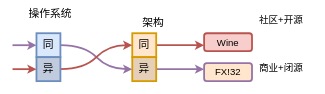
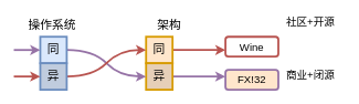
  <mxCell id="0" />
  <mxCell id="1" parent="0" />
  <mxCell id="2" value="" style="endArrow=classic;html=1;strokeWidth=3;fillColor=#f8cecc;strokeColor=#b85450;" parent="1" source="5" edge="1"><mxGeometry width="50" height="50" relative="1" as="geometry"><mxPoint x="180" y="85" as="sourcePoint" /><mxPoint x="340" y="75" as="targetPoint" /></mxGeometry></mxCell>
  <mxCell id="3" value="" style="endArrow=classic;html=1;strokeWidth=3;fillColor=#e1d5e7;strokeColor=#9673a6;" parent="1" source="7" edge="1"><mxGeometry width="50" height="50" relative="1" as="geometry"><mxPoint x="260" y="113" as="sourcePoint" /><mxPoint x="340" y="115" as="targetPoint" /></mxGeometry></mxCell>
- <mxCell id="4" value="&lt;font style=&quot;font-size: 18px&quot;&gt;操作系统&lt;/font&gt;" style="text;html=1;resizable=0;points=[];autosize=1;align=left;verticalAlign=top;spacingTop=-4;" parent="1" vertex="1"><mxGeometry x="45" y="10" width="90" height="20" as="geometry" /></mxCell>
+ <mxCell id="4" value="&lt;font style=&quot;font-size: 18px&quot;&gt;操作系统&lt;/font&gt;" style="text;html=1;resizable=0;points=[];autosize=1;align=left;verticalAlign=top;spacingTop=-4;" parent="1" vertex="1"><mxGeometry x="40" y="25" width="90" height="20" as="geometry" /></mxCell>
  <mxCell id="5" value="&lt;font style=&quot;font-size: 18px&quot;&gt;同&lt;/font&gt;" style="rounded=0;whiteSpace=wrap;html=1;fillColor=#ffe6cc;strokeColor=#d79b00;strokeWidth=3;" parent="1" vertex="1"><mxGeometry x="220" y="55" width="40" height="40" as="geometry" /></mxCell>
  <mxCell id="6" value="&lt;font style=&quot;font-size: 18px&quot;&gt;架构&lt;/font&gt;" style="text;html=1;resizable=0;points=[];autosize=1;align=left;verticalAlign=top;spacingTop=-4;" parent="1" vertex="1"><mxGeometry x="235" y="25" width="50" height="20" as="geometry" /></mxCell>
  <mxCell id="7" value="&lt;font style=&quot;font-size: 18px&quot;&gt;异&lt;/font&gt;" style="rounded=0;whiteSpace=wrap;html=1;fillColor=#E6CFB8;strokeColor=#d79b00;strokeWidth=3;" parent="1" vertex="1"><mxGeometry x="220" y="95" width="40" height="40" as="geometry" /></mxCell>
  <mxCell id="8" value="" style="curved=1;endArrow=classic;html=1;endSize=6;strokeWidth=3;fillColor=#e1d5e7;strokeColor=#9673a6;" parent="1" source="9" target="7" edge="1"><mxGeometry width="50" height="50" relative="1" as="geometry"><mxPoint x="50" y="265" as="sourcePoint" /><mxPoint x="100" y="215" as="targetPoint" /><Array as="points"><mxPoint x="140" y="75" /><mxPoint x="180" y="115" /></Array></mxGeometry></mxCell>
  <mxCell id="9" value="&lt;font style=&quot;font-size: 18px&quot;&gt;同&lt;/font&gt;" style="rounded=0;whiteSpace=wrap;html=1;fillColor=#dae8fc;strokeColor=#6c8ebf;strokeWidth=3;" parent="1" vertex="1"><mxGeometry x="60" y="55" width="40" height="40" as="geometry" /></mxCell>
  <mxCell id="10" value="" style="endArrow=classic;html=1;strokeWidth=3;fillColor=#e1d5e7;strokeColor=#9673a6;" parent="1" target="9" edge="1"><mxGeometry width="50" height="50" relative="1" as="geometry"><mxPoint x="20" y="75" as="sourcePoint" /><mxPoint x="40" y="125" as="targetPoint" /></mxGeometry></mxCell>
  <mxCell id="11" value="" style="curved=1;endArrow=classic;html=1;strokeWidth=3;fillColor=#f8cecc;strokeColor=#b85450;" parent="1" source="12" target="5" edge="1"><mxGeometry width="50" height="50" relative="1" as="geometry"><mxPoint x="120" y="155" as="sourcePoint" /><mxPoint x="170" y="105" as="targetPoint" /><Array as="points"><mxPoint x="140" y="115" /><mxPoint x="180" y="75" /></Array></mxGeometry></mxCell>
  <mxCell id="12" value="&lt;font style=&quot;font-size: 18px&quot;&gt;异&lt;/font&gt;" style="rounded=0;whiteSpace=wrap;html=1;fillColor=#C0CCDE;strokeColor=#6c8ebf;strokeWidth=3;" parent="1" vertex="1"><mxGeometry x="60" y="95" width="40" height="40" as="geometry" /></mxCell>
  <mxCell id="13" value="" style="endArrow=classic;html=1;strokeWidth=3;fillColor=#f8cecc;strokeColor=#b85450;" parent="1" target="12" edge="1"><mxGeometry width="50" height="50" relative="1" as="geometry"><mxPoint x="20" y="115" as="sourcePoint" /><mxPoint x="40" y="105" as="targetPoint" /></mxGeometry></mxCell>
- <mxCell id="14" value="&lt;font style=&quot;font-size: 16px&quot;&gt;Wine&lt;/font&gt;" style="rounded=1;whiteSpace=wrap;html=1;strokeWidth=3;fillColor=#f8cecc;strokeColor=#b85450;" parent="1" vertex="1"><mxGeometry x="340" y="55" width="80" height="30" as="geometry" /></mxCell>
+ <mxCell id="14" value="&lt;font style=&quot;font-size: 16px&quot;&gt;Wine&lt;/font&gt;" style="rounded=1;whiteSpace=wrap;html=1;strokeWidth=3;fillColor=#ffffff;strokeColor=#b85450;" parent="1" vertex="1"><mxGeometry x="340" y="55" width="80" height="30" as="geometry" /></mxCell>
  <mxCell id="15" value="&lt;font style=&quot;font-size: 16px&quot;&gt;FX!32&lt;/font&gt;" style="rounded=1;whiteSpace=wrap;html=1;strokeWidth=3;fillColor=#ffe6cc;strokeColor=#9673a6;" parent="1" vertex="1"><mxGeometry x="340" y="105" width="80" height="30" as="geometry" /></mxCell>
  <mxCell id="16" value="&lt;font style=&quot;font-size: 16px&quot;&gt;社区+开源&lt;/font&gt;" style="text;html=1;resizable=0;points=[];autosize=1;align=left;verticalAlign=top;spacingTop=-4;" vertex="1" parent="1"><mxGeometry x="430" y="20" width="90" height="20" as="geometry" /></mxCell>
  <mxCell id="17" value="&lt;font style=&quot;font-size: 16px&quot;&gt;商业+闭源&lt;/font&gt;" style="text;html=1;resizable=0;points=[];autosize=1;align=left;verticalAlign=top;spacingTop=-4;" vertex="1" parent="1"><mxGeometry x="430" y="100" width="90" height="20" as="geometry" /></mxCell>
